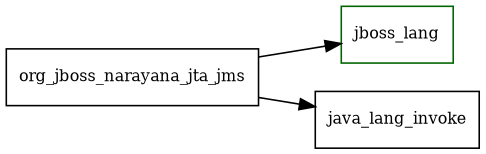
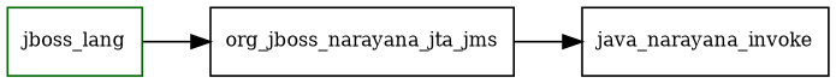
  digraph {
    rankdir=LR
    node [color=black fontsize=10.0 shape=box]
    n1 [color=darkgreen label=jboss_lang]
    org_jboss_narayana_jta_jms
-   java_lang_invoke
-   org_jboss_narayana_jta_jms -> n1
+   java_lang_invoke [label=java_narayana_invoke]
+   n1 -> org_jboss_narayana_jta_jms
    org_jboss_narayana_jta_jms -> java_lang_invoke
  }
